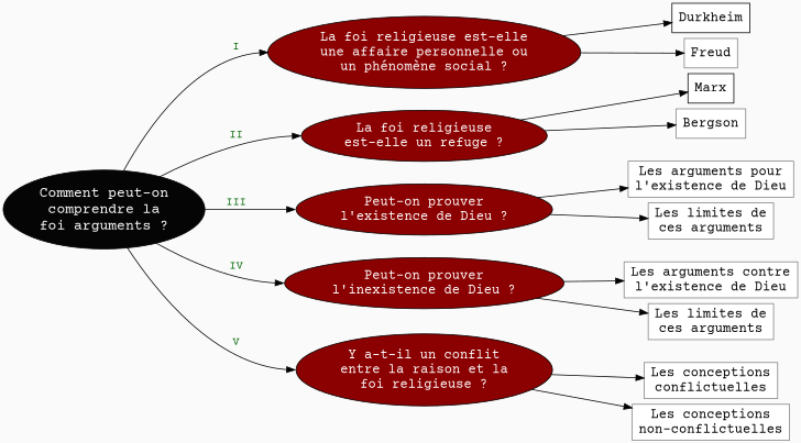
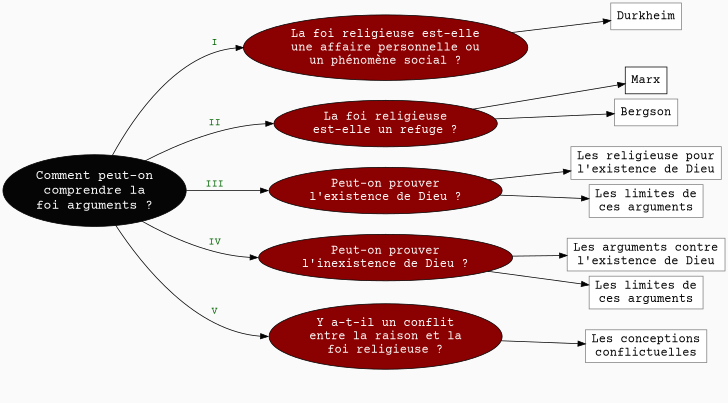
  digraph {
    bgcolor=grey98
    fontname="Courier Prime"
    nodesep=0.1
    rankdir=LR
    ranksep=0.1
    splines=true
    style=filled
    node [fillcolor=white fontcolor=black fontname="Courier Prime" fontsize=16 style=filled color=grey50 shape=box]
    edge [fontname="Courier Prime" minlen=3]
    n1 [fillcolor=red4 fontcolor=white label="La foi religieuse est-elle\nune affaire personnelle ou\nun phénomène social ?" color="" shape=""]
    n2 [fillcolor=red4 fontcolor=white label="La foi religieuse\nest-elle un refuge ?" color="" shape=""]
    n3 [fillcolor=red4 fontcolor=white label="Peut-on prouver\nl'existence de Dieu ?" color="" shape=""]
    n4 [fillcolor=red4 fontcolor=white label="Peut-on prouver\nl'inexistence de Dieu ?" color="" shape=""]
    n5 [fillcolor=red4 fontcolor=white label="Y a-t-il un conflit\nentre la raison et la\nfoi religieuse ?" color="" shape=""]
-   n6 [color=black label=Durkheim]
+   n6 [label=Durkheim]
    n7 [color=black label=Marx]
    n8 [label=Bergson]
-   n9 [label="Les arguments pour\nl'existence de Dieu"]
+   n9 [label="Les religieuse pour\nl'existence de Dieu"]
    n10 [label="Les limites de\nces arguments"]
    n11 [label="Les arguments contre\nl'existence de Dieu"]
    n12 [label="Les limites de\nces arguments"]
    n13 [label="Les conceptions\nconflictuelles"]
-   n14 [label=Freud]
-   n15 [label="Les conceptions\nnon-conflictuelles"]
    n16 [fillcolor=grey2 fontcolor=white fontsize=18 label="Comment peut-on\ncomprendre la\nfoi arguments ?" color="" shape=""]
    subgraph sub_1 {
      rank=same
      n1
      n2
      n3
      n4
      n5
    }
    subgraph sub_2 {
      rank=same
      n6
      n7
    }
    subgraph sub_3 {
      rank=same
      n8
      n9
    }
    subgraph sub_4 {
      rank=same
      n10
      n11
    }
    subgraph sub_5 {
      rank=same
      n12
      n13
    }
    n1 -> n2 [minlen=2 style=invis]
    n1 -> n6
-   n1 -> n14
    n2 -> n3 [minlen=2 style=invis]
    n2 -> n7
    n2 -> n8
    n3 -> n4 [minlen=2 style=invis]
    n3 -> n9
    n3 -> n10
    n4 -> n5 [minlen=2 style=invis]
    n4 -> n11
    n4 -> n12
    n5 -> n13
-   n5 -> n15
    n6 -> n7 [minlen=2 style=invis]
    n8 -> n9 [minlen=2 style=invis]
    n10 -> n11 [minlen=2 style=invis]
    n12 -> n13 [minlen=2 style=invis]
    n16 -> n1 [headport=w label=<<FONT color="darkgreen"><br/>I</FONT>>]
    n16 -> n2 [headport=w label=<<FONT color="darkgreen"><br/>II</FONT>>]
    n16 -> n3 [headport=w label=<<FONT color="darkgreen"><br/>III</FONT>>]
    n16 -> n4 [headport=w label=<<FONT color="darkgreen"><br/>IV</FONT>>]
    n16 -> n5 [headport=w label=<<FONT color="darkgreen"><br/>V</FONT>>]
  }
